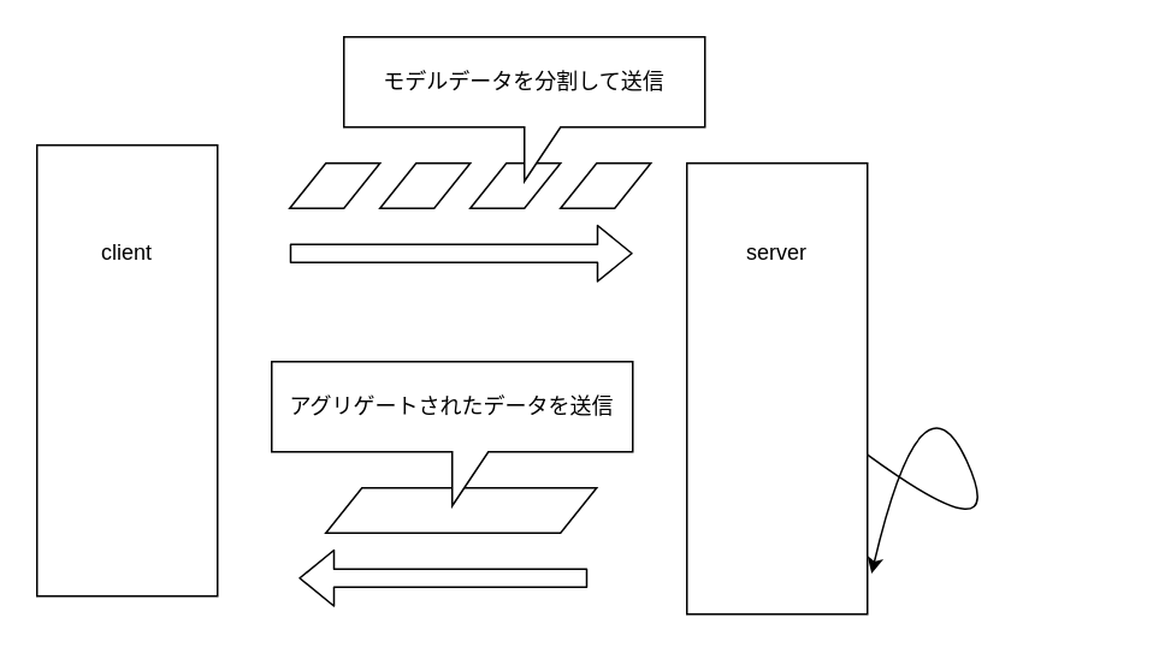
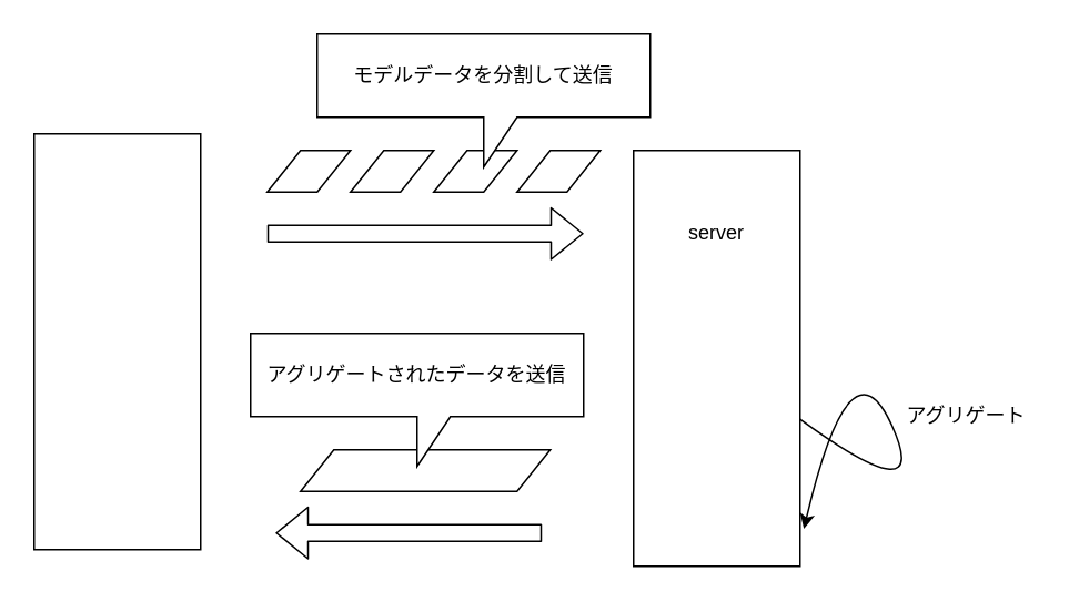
  <mxCell id="0" />
  <mxCell id="1" parent="0" />
  <mxCell id="2" value="" style="rounded=0;whiteSpace=wrap;html=1;" vertex="1" parent="1"><mxGeometry x="20" y="80" width="100" height="250" as="geometry" /></mxCell>
  <mxCell id="3" value="" style="rounded=0;whiteSpace=wrap;html=1;" vertex="1" parent="1"><mxGeometry x="380" y="90" width="100" height="250" as="geometry" /></mxCell>
  <mxCell id="4" value="" style="shape=flexArrow;endArrow=classic;html=1;" edge="1" parent="1"><mxGeometry width="50" height="50" relative="1" as="geometry"><mxPoint x="160" y="140" as="sourcePoint" /><mxPoint x="350" y="140" as="targetPoint" /></mxGeometry></mxCell>
  <mxCell id="5" value="" style="shape=parallelogram;perimeter=parallelogramPerimeter;whiteSpace=wrap;html=1;fixedSize=1;rotation=-180;" vertex="1" parent="1"><mxGeometry x="180" y="270" width="150" height="25" as="geometry" /></mxCell>
  <mxCell id="6" value="" style="shape=parallelogram;perimeter=parallelogramPerimeter;whiteSpace=wrap;html=1;fixedSize=1;" vertex="1" parent="1"><mxGeometry x="210" y="90" width="50" height="25" as="geometry" /></mxCell>
  <mxCell id="7" value="" style="shape=parallelogram;perimeter=parallelogramPerimeter;whiteSpace=wrap;html=1;fixedSize=1;" vertex="1" parent="1"><mxGeometry x="260" y="90" width="50" height="25" as="geometry" /></mxCell>
  <mxCell id="8" value="" style="shape=parallelogram;perimeter=parallelogramPerimeter;whiteSpace=wrap;html=1;fixedSize=1;" vertex="1" parent="1"><mxGeometry x="310" y="90" width="50" height="25" as="geometry" /></mxCell>
  <mxCell id="9" value="モデルデータを分割して送信" style="shape=callout;whiteSpace=wrap;html=1;perimeter=calloutPerimeter;" vertex="1" parent="1"><mxGeometry x="190" y="20" width="200" height="80" as="geometry" /></mxCell>
  <mxCell id="10" value="" style="shape=flexArrow;endArrow=classic;html=1;" edge="1" parent="1"><mxGeometry width="50" height="50" relative="1" as="geometry"><mxPoint x="325" y="320" as="sourcePoint" /><mxPoint x="165" y="320" as="targetPoint" /></mxGeometry></mxCell>
  <mxCell id="11" value="アグリゲートされたデータを送信" style="shape=callout;whiteSpace=wrap;html=1;perimeter=calloutPerimeter;" vertex="1" parent="1"><mxGeometry x="150" y="200" width="200" height="80" as="geometry" /></mxCell>
  <mxCell id="12" value="" style="shape=parallelogram;perimeter=parallelogramPerimeter;whiteSpace=wrap;html=1;fixedSize=1;" vertex="1" parent="1"><mxGeometry x="160" y="90" width="50" height="25" as="geometry" /></mxCell>
  <mxCell id="13" value="" style="curved=1;endArrow=classic;html=1;entryX=1.023;entryY=0.91;entryDx=0;entryDy=0;entryPerimeter=0;" edge="1" parent="1" source="3" target="3"><mxGeometry width="50" height="50" relative="1" as="geometry"><mxPoint x="482" y="290" as="sourcePoint" /><mxPoint x="560" y="240" as="targetPoint" /><Array as="points"><mxPoint x="560" y="310" /><mxPoint x="510" y="200" /></Array></mxGeometry></mxCell>
- <mxCell id="15" value="client" style="text;html=1;strokeColor=none;fillColor=none;align=center;verticalAlign=middle;whiteSpace=wrap;rounded=0;" vertex="1" parent="1"><mxGeometry x="50" y="130" width="40" height="20" as="geometry" /></mxCell>
+ <mxCell id="14" value="アグリゲート" style="text;html=1;strokeColor=none;fillColor=none;align=center;verticalAlign=middle;whiteSpace=wrap;rounded=0;" vertex="1" parent="1"><mxGeometry x="540" y="240" width="80" height="20" as="geometry" /></mxCell>
  <mxCell id="16" value="server" style="text;html=1;strokeColor=none;fillColor=none;align=center;verticalAlign=middle;whiteSpace=wrap;rounded=0;" vertex="1" parent="1"><mxGeometry x="410" y="130" width="40" height="20" as="geometry" /></mxCell>
